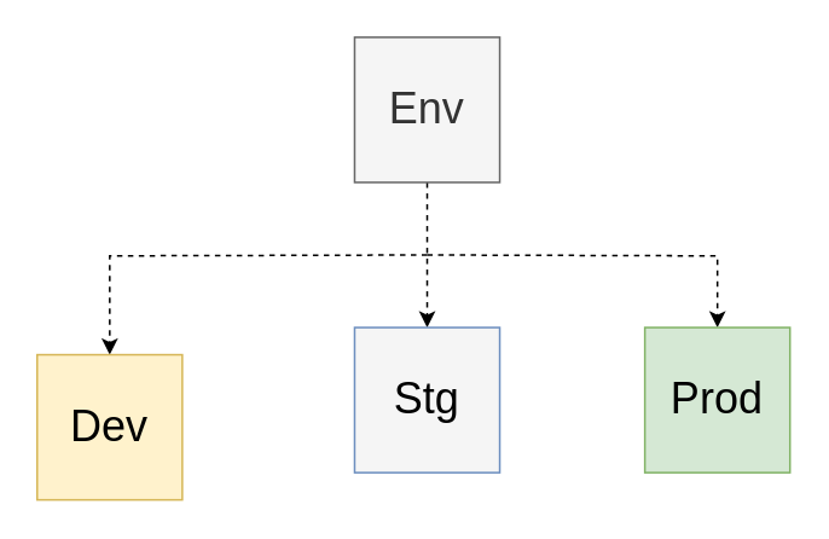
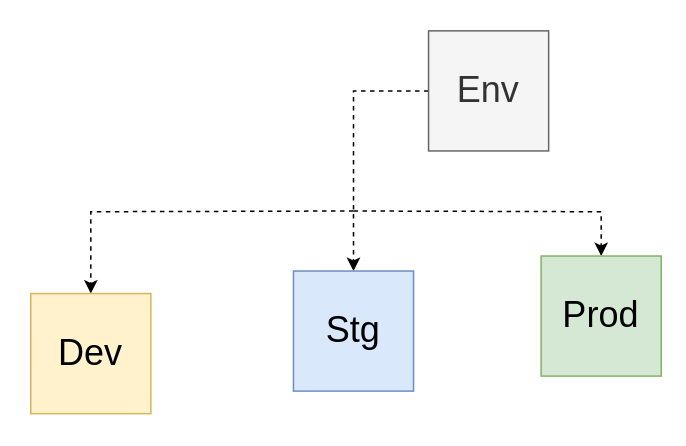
  <mxCell id="0" />
  <mxCell id="1" parent="0" />
  <mxCell id="2" value="" style="edgeStyle=orthogonalEdgeStyle;rounded=0;orthogonalLoop=1;jettySize=auto;html=1;fontSize=24;dashed=1;" edge="1" parent="1" source="3" target="6"><mxGeometry relative="1" as="geometry" /></mxCell>
- <mxCell id="3" value="&lt;font style=&quot;font-size: 24px;&quot;&gt;Env&lt;/font&gt;" style="whiteSpace=wrap;html=1;aspect=fixed;fillColor=#f5f5f5;strokeColor=#666666;fontColor=#333333;" vertex="1" parent="1"><mxGeometry x="195" y="20" width="80" height="80" as="geometry" /></mxCell>
+ <mxCell id="3" value="&lt;font style=&quot;font-size: 24px;&quot;&gt;Env&lt;/font&gt;" style="whiteSpace=wrap;html=1;aspect=fixed;fillColor=#f5f5f5;strokeColor=#666666;fontColor=#333333;" vertex="1" parent="1"><mxGeometry x="285" y="20" width="80" height="80" as="geometry" /></mxCell>
  <mxCell id="4" value="" style="edgeStyle=orthogonalEdgeStyle;rounded=0;orthogonalLoop=1;jettySize=auto;html=1;dashed=1;fontSize=24;" edge="1" parent="1" target="7"><mxGeometry relative="1" as="geometry"><mxPoint x="235" y="140" as="sourcePoint" /></mxGeometry></mxCell>
  <mxCell id="5" value="" style="edgeStyle=orthogonalEdgeStyle;rounded=0;orthogonalLoop=1;jettySize=auto;html=1;dashed=1;fontSize=24;" edge="1" parent="1" target="8"><mxGeometry relative="1" as="geometry"><mxPoint x="235" y="140" as="sourcePoint" /></mxGeometry></mxCell>
- <mxCell id="6" value="&lt;font style=&quot;font-size: 24px;&quot;&gt;Stg&lt;/font&gt;" style="whiteSpace=wrap;html=1;aspect=fixed;fillColor=#f5f5f5;strokeColor=#6c8ebf;" vertex="1" parent="1"><mxGeometry x="195" y="180" width="80" height="80" as="geometry" /></mxCell>
+ <mxCell id="6" value="&lt;font style=&quot;font-size: 24px;&quot;&gt;Stg&lt;/font&gt;" style="whiteSpace=wrap;html=1;aspect=fixed;fillColor=#dae8fc;strokeColor=#6c8ebf;" vertex="1" parent="1"><mxGeometry x="195" y="180" width="80" height="80" as="geometry" /></mxCell>
  <mxCell id="7" value="&lt;font style=&quot;font-size: 24px;&quot;&gt;Dev&lt;/font&gt;" style="whiteSpace=wrap;html=1;aspect=fixed;fillColor=#fff2cc;strokeColor=#d6b656;" vertex="1" parent="1"><mxGeometry x="20" y="195" width="80" height="80" as="geometry" /></mxCell>
- <mxCell id="8" value="&lt;font style=&quot;font-size: 24px;&quot;&gt;Prod&lt;/font&gt;" style="whiteSpace=wrap;html=1;aspect=fixed;fillColor=#d5e8d4;strokeColor=#82b366;" vertex="1" parent="1"><mxGeometry x="355" y="180" width="80" height="80" as="geometry" /></mxCell>
+ <mxCell id="8" value="&lt;font style=&quot;font-size: 24px;&quot;&gt;Prod&lt;/font&gt;" style="whiteSpace=wrap;html=1;aspect=fixed;fillColor=#d5e8d4;strokeColor=#82b366;" vertex="1" parent="1"><mxGeometry x="360" y="170" width="80" height="80" as="geometry" /></mxCell>
